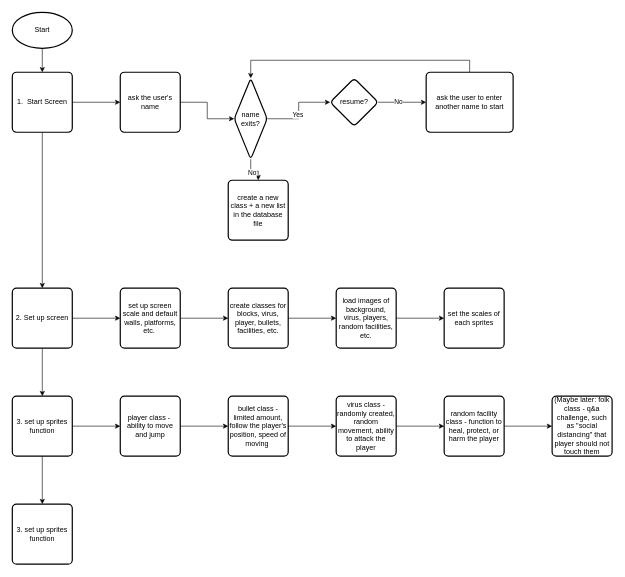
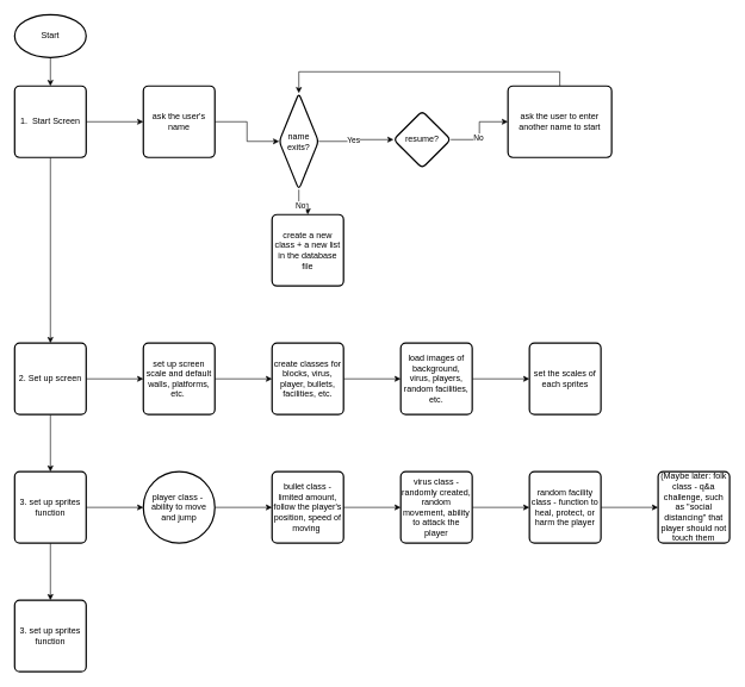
  <mxCell id="0" />
  <mxCell id="1" parent="0" />
  <mxCell id="2" style="edgeStyle=orthogonalEdgeStyle;rounded=0;orthogonalLoop=1;jettySize=auto;html=1;exitX=0.5;exitY=1;exitDx=0;exitDy=0;exitPerimeter=0;entryX=0.5;entryY=0;entryDx=0;entryDy=0;" parent="1" source="3" target="6" edge="1"><mxGeometry relative="1" as="geometry" /></mxCell>
  <mxCell id="3" value="Start" style="strokeWidth=2;html=1;shape=mxgraph.flowchart.start_1;whiteSpace=wrap;" parent="1" vertex="1"><mxGeometry x="20" y="20" width="100" height="60" as="geometry" /></mxCell>
  <mxCell id="4" value="" style="edgeStyle=orthogonalEdgeStyle;rounded=0;orthogonalLoop=1;jettySize=auto;html=1;" edge="1" parent="1" source="6" target="8"><mxGeometry relative="1" as="geometry" /></mxCell>
  <mxCell id="5" value="" style="edgeStyle=orthogonalEdgeStyle;rounded=0;orthogonalLoop=1;jettySize=auto;html=1;" edge="1" parent="1" source="6" target="22"><mxGeometry relative="1" as="geometry" /></mxCell>
  <mxCell id="6" value="1.&amp;nbsp; Start Screen" style="rounded=1;whiteSpace=wrap;html=1;absoluteArcSize=1;arcSize=14;strokeWidth=2;" parent="1" vertex="1"><mxGeometry x="20" y="120" width="100" height="100" as="geometry" /></mxCell>
  <mxCell id="7" value="" style="edgeStyle=orthogonalEdgeStyle;rounded=0;orthogonalLoop=1;jettySize=auto;html=1;" edge="1" parent="1" source="8" target="13"><mxGeometry relative="1" as="geometry" /></mxCell>
  <mxCell id="8" value="ask the user's name" style="rounded=1;whiteSpace=wrap;html=1;absoluteArcSize=1;arcSize=14;strokeWidth=2;" vertex="1" parent="1"><mxGeometry x="200" y="120" width="100" height="100" as="geometry" /></mxCell>
  <mxCell id="9" value="" style="edgeStyle=orthogonalEdgeStyle;rounded=0;orthogonalLoop=1;jettySize=auto;html=1;" edge="1" parent="1" source="13" target="16"><mxGeometry relative="1" as="geometry" /></mxCell>
  <mxCell id="10" value="Yes" style="edgeLabel;html=1;align=center;verticalAlign=middle;resizable=0;points=[];" vertex="1" connectable="0" parent="9"><mxGeometry x="-0.1" y="2" relative="1" as="geometry"><mxPoint as="offset" /></mxGeometry></mxCell>
  <mxCell id="11" style="edgeStyle=orthogonalEdgeStyle;rounded=0;orthogonalLoop=1;jettySize=auto;html=1;exitX=0.5;exitY=1;exitDx=0;exitDy=0;" edge="1" parent="1" source="13" target="19"><mxGeometry relative="1" as="geometry" /></mxCell>
  <mxCell id="12" value="No" style="edgeLabel;html=1;align=center;verticalAlign=middle;resizable=0;points=[];" vertex="1" connectable="0" parent="11"><mxGeometry x="-0.075" y="-2" relative="1" as="geometry"><mxPoint as="offset" /></mxGeometry></mxCell>
  <mxCell id="13" value="name exits?" style="rhombus;whiteSpace=wrap;html=1;rounded=1;strokeWidth=2;arcSize=14;" vertex="1" parent="1"><mxGeometry x="390" y="130" width="55" height="135" as="geometry" /></mxCell>
  <mxCell id="14" style="edgeStyle=orthogonalEdgeStyle;rounded=0;orthogonalLoop=1;jettySize=auto;html=1;exitX=1;exitY=0.5;exitDx=0;exitDy=0;entryX=0;entryY=0.5;entryDx=0;entryDy=0;" edge="1" parent="1" source="16" target="18"><mxGeometry relative="1" as="geometry" /></mxCell>
  <mxCell id="15" value="No" style="edgeLabel;html=1;align=center;verticalAlign=middle;resizable=0;points=[];" vertex="1" connectable="0" parent="14"><mxGeometry x="-0.175" y="2" relative="1" as="geometry"><mxPoint as="offset" /></mxGeometry></mxCell>
- <mxCell id="16" value="resume?" style="rhombus;whiteSpace=wrap;html=1;rounded=1;strokeWidth=2;arcSize=14;" vertex="1" parent="1"><mxGeometry x="550" y="130" width="80" height="80" as="geometry" /></mxCell>
+ <mxCell id="16" value="resume?" style="rhombus;whiteSpace=wrap;html=1;rounded=1;strokeWidth=2;arcSize=14;" vertex="1" parent="1"><mxGeometry x="550" y="155" width="80" height="80" as="geometry" /></mxCell>
  <mxCell id="17" style="edgeStyle=orthogonalEdgeStyle;rounded=0;orthogonalLoop=1;jettySize=auto;html=1;exitX=0.5;exitY=0;exitDx=0;exitDy=0;entryX=0.5;entryY=0;entryDx=0;entryDy=0;" edge="1" parent="1" source="18" target="13"><mxGeometry relative="1" as="geometry" /></mxCell>
  <mxCell id="18" value="ask the user to enter another name to start" style="rounded=1;whiteSpace=wrap;html=1;absoluteArcSize=1;arcSize=14;strokeWidth=2;" vertex="1" parent="1"><mxGeometry x="710" y="120" width="145" height="100" as="geometry" /></mxCell>
  <mxCell id="19" value="&lt;span&gt;create a new class + a new list in the database file&lt;/span&gt;" style="rounded=1;whiteSpace=wrap;html=1;absoluteArcSize=1;arcSize=14;strokeWidth=2;" vertex="1" parent="1"><mxGeometry x="380" y="300" width="100" height="100" as="geometry" /></mxCell>
  <mxCell id="20" style="edgeStyle=orthogonalEdgeStyle;rounded=0;orthogonalLoop=1;jettySize=auto;html=1;exitX=1;exitY=0.5;exitDx=0;exitDy=0;entryX=0;entryY=0.5;entryDx=0;entryDy=0;" edge="1" parent="1" source="22" target="29"><mxGeometry relative="1" as="geometry" /></mxCell>
  <mxCell id="21" value="" style="edgeStyle=orthogonalEdgeStyle;rounded=0;orthogonalLoop=1;jettySize=auto;html=1;" edge="1" parent="1" source="22" target="32"><mxGeometry relative="1" as="geometry" /></mxCell>
  <mxCell id="22" value="2. Set up screen" style="rounded=1;whiteSpace=wrap;html=1;absoluteArcSize=1;arcSize=14;strokeWidth=2;" vertex="1" parent="1"><mxGeometry x="20" y="480" width="100" height="100" as="geometry" /></mxCell>
  <mxCell id="23" style="edgeStyle=orthogonalEdgeStyle;rounded=0;orthogonalLoop=1;jettySize=auto;html=1;exitX=1;exitY=0.5;exitDx=0;exitDy=0;" edge="1" parent="1" source="24" target="26"><mxGeometry relative="1" as="geometry" /></mxCell>
  <mxCell id="24" value="create classes for blocks, virus, player, bullets, facilities, etc." style="rounded=1;whiteSpace=wrap;html=1;absoluteArcSize=1;arcSize=14;strokeWidth=2;" vertex="1" parent="1"><mxGeometry x="380" y="480" width="100" height="100" as="geometry" /></mxCell>
  <mxCell id="25" value="" style="edgeStyle=orthogonalEdgeStyle;rounded=0;orthogonalLoop=1;jettySize=auto;html=1;" edge="1" parent="1" source="26" target="27"><mxGeometry relative="1" as="geometry" /></mxCell>
  <mxCell id="26" value="load images of background, virus, players, random facilities, etc." style="rounded=1;whiteSpace=wrap;html=1;absoluteArcSize=1;arcSize=14;strokeWidth=2;" vertex="1" parent="1"><mxGeometry x="560" y="480" width="100" height="100" as="geometry" /></mxCell>
  <mxCell id="27" value="set the scales of each sprites" style="rounded=1;whiteSpace=wrap;html=1;absoluteArcSize=1;arcSize=14;strokeWidth=2;" vertex="1" parent="1"><mxGeometry x="740" y="480" width="100" height="100" as="geometry" /></mxCell>
  <mxCell id="28" style="edgeStyle=orthogonalEdgeStyle;rounded=0;orthogonalLoop=1;jettySize=auto;html=1;exitX=1;exitY=0.5;exitDx=0;exitDy=0;entryX=0;entryY=0.5;entryDx=0;entryDy=0;" edge="1" parent="1" source="29" target="24"><mxGeometry relative="1" as="geometry" /></mxCell>
  <mxCell id="29" value="set up screen scale and default walls, platforms, etc.&amp;nbsp;" style="rounded=1;whiteSpace=wrap;html=1;absoluteArcSize=1;arcSize=14;strokeWidth=2;" vertex="1" parent="1"><mxGeometry x="200" y="480" width="100" height="100" as="geometry" /></mxCell>
  <mxCell id="30" value="" style="edgeStyle=orthogonalEdgeStyle;rounded=0;orthogonalLoop=1;jettySize=auto;html=1;" edge="1" parent="1" source="32" target="34"><mxGeometry relative="1" as="geometry" /></mxCell>
  <mxCell id="31" value="" style="edgeStyle=orthogonalEdgeStyle;rounded=0;orthogonalLoop=1;jettySize=auto;html=1;" edge="1" parent="1" source="32" target="42"><mxGeometry relative="1" as="geometry" /></mxCell>
  <mxCell id="32" value="3. set up sprites function" style="rounded=1;whiteSpace=wrap;html=1;absoluteArcSize=1;arcSize=14;strokeWidth=2;" vertex="1" parent="1"><mxGeometry x="20" y="660" width="100" height="100" as="geometry" /></mxCell>
  <mxCell id="33" value="" style="edgeStyle=orthogonalEdgeStyle;rounded=0;orthogonalLoop=1;jettySize=auto;html=1;" edge="1" parent="1" source="34" target="36"><mxGeometry relative="1" as="geometry" /></mxCell>
- <mxCell id="34" value="&lt;span&gt;player class -&amp;nbsp; ability to move and jump&lt;/span&gt;" style="rounded=1;whiteSpace=wrap;html=1;absoluteArcSize=1;arcSize=14;strokeWidth=2;" vertex="1" parent="1"><mxGeometry x="200" y="660" width="100" height="100" as="geometry" /></mxCell>
+ <mxCell id="34" value="&lt;span&gt;player class -&amp;nbsp; ability to move and jump&lt;/span&gt;" style="ellipse;whiteSpace=wrap;html=1;absoluteArcSize=1;arcSize=14;strokeWidth=2;" vertex="1" parent="1"><mxGeometry x="200" y="660" width="100" height="100" as="geometry" /></mxCell>
  <mxCell id="35" value="" style="edgeStyle=orthogonalEdgeStyle;rounded=0;orthogonalLoop=1;jettySize=auto;html=1;" edge="1" parent="1" source="36" target="38"><mxGeometry relative="1" as="geometry" /></mxCell>
  <mxCell id="36" value="&lt;span&gt;bullet class - limited amount, follow the player's position, speed of moving&amp;nbsp;&lt;/span&gt;" style="rounded=1;whiteSpace=wrap;html=1;absoluteArcSize=1;arcSize=14;strokeWidth=2;" vertex="1" parent="1"><mxGeometry x="380" y="660" width="100" height="100" as="geometry" /></mxCell>
  <mxCell id="37" value="" style="edgeStyle=orthogonalEdgeStyle;rounded=0;orthogonalLoop=1;jettySize=auto;html=1;" edge="1" parent="1" source="38" target="40"><mxGeometry relative="1" as="geometry" /></mxCell>
  <mxCell id="38" value="&lt;span&gt;virus class - randomly created, random movement, ability to attack the player&lt;/span&gt;" style="rounded=1;whiteSpace=wrap;html=1;absoluteArcSize=1;arcSize=14;strokeWidth=2;" vertex="1" parent="1"><mxGeometry x="560" y="660" width="100" height="100" as="geometry" /></mxCell>
  <mxCell id="39" value="" style="edgeStyle=orthogonalEdgeStyle;rounded=0;orthogonalLoop=1;jettySize=auto;html=1;" edge="1" parent="1" source="40" target="41"><mxGeometry relative="1" as="geometry" /></mxCell>
  <mxCell id="40" value="&lt;span&gt;random facility class - function to heal, protect, or harm the player&lt;/span&gt;" style="rounded=1;whiteSpace=wrap;html=1;absoluteArcSize=1;arcSize=14;strokeWidth=2;" vertex="1" parent="1"><mxGeometry x="740" y="660" width="100" height="100" as="geometry" /></mxCell>
  <mxCell id="41" value="&lt;span&gt;(Maybe later: folk class - q&amp;amp;a challenge, such as &quot;social distancing&quot; that player should not touch them&lt;/span&gt;" style="rounded=1;whiteSpace=wrap;html=1;absoluteArcSize=1;arcSize=14;strokeWidth=2;" vertex="1" parent="1"><mxGeometry x="920" y="660" width="100" height="100" as="geometry" /></mxCell>
  <mxCell id="42" value="3. set up sprites function" style="rounded=1;whiteSpace=wrap;html=1;absoluteArcSize=1;arcSize=14;strokeWidth=2;" vertex="1" parent="1"><mxGeometry x="20" y="840" width="100" height="100" as="geometry" /></mxCell>
